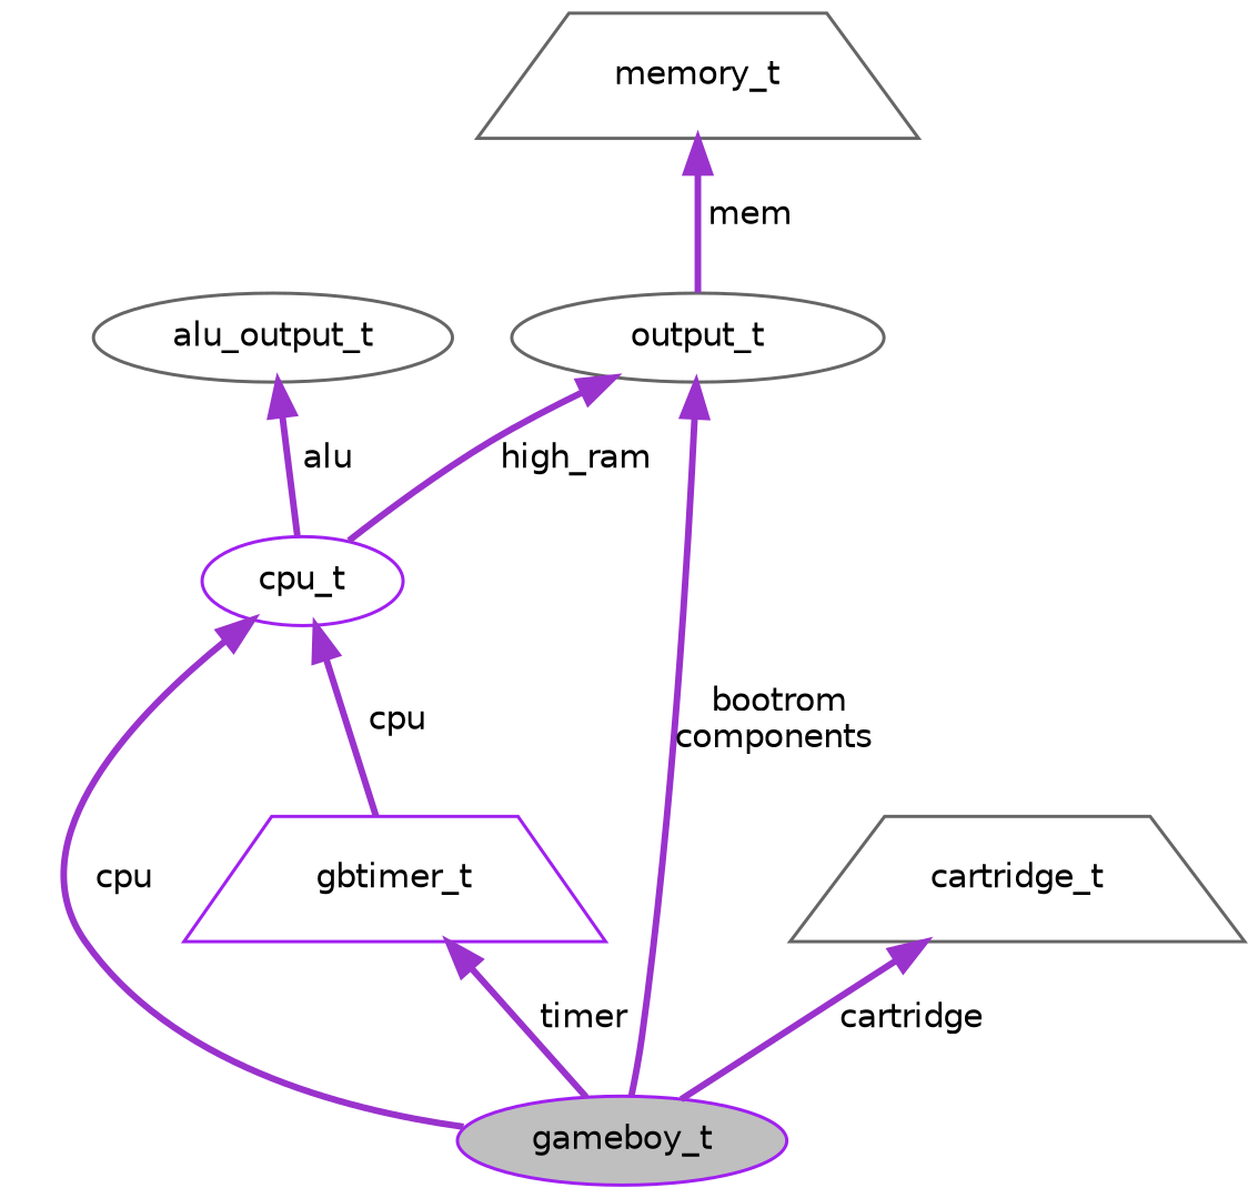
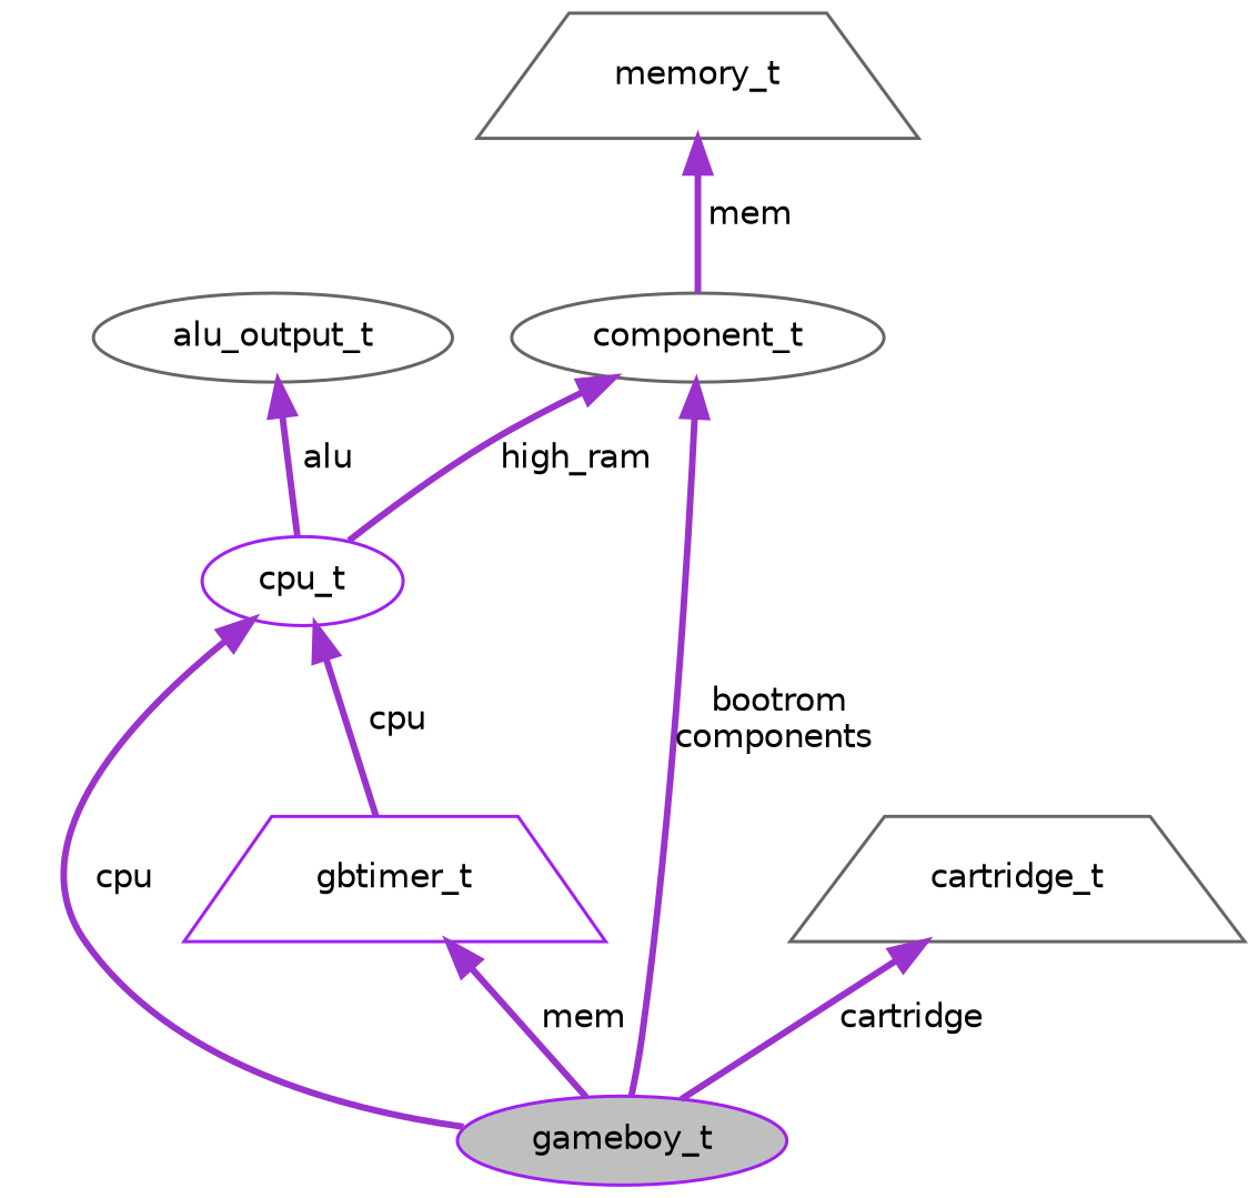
  digraph {
    node [color=gray40 fillcolor=white fontname=Helvetica fontsize=10 shape=ellipse style=filled]
    edge [color=darkorchid3 dir=back fontname=Helvetica fontsize=10 labelfontname=Helvetica labelfontsize=10 style=bold]
    n1 [color=purple fillcolor=grey75 fontcolor=black height=0.2 label=gameboy_t width=0.4]
-   n2 [height=0.2 label=output_t width=0.4]
+   n2 [height=0.2 label=component_t width=0.4]
    n3 [color=purple height=0.2 label=cpu_t width=0.4]
    n4 [color=purple height=0.2 label=gbtimer_t shape=trapezium width=0.4]
    n5 [height=0.2 label=cartridge_t shape=trapezium width=0.4]
    n6 [height=0.2 label=memory_t shape=trapezium width=0.4]
    n7 [height=0.2 label=alu_output_t width=0.4]
    n2 -> n1 [label=" bootrom\ncomponents"]
    n2 -> n3 [label=" high_ram"]
    n3 -> n1 [label=" cpu"]
    n3 -> n4 [label=" cpu"]
-   n4 -> n1 [label=" timer"]
+   n4 -> n1 [label=" mem"]
    n5 -> n1 [label=" cartridge"]
    n6 -> n2 [label=" mem"]
    n7 -> n3 [label=" alu"]
  }
